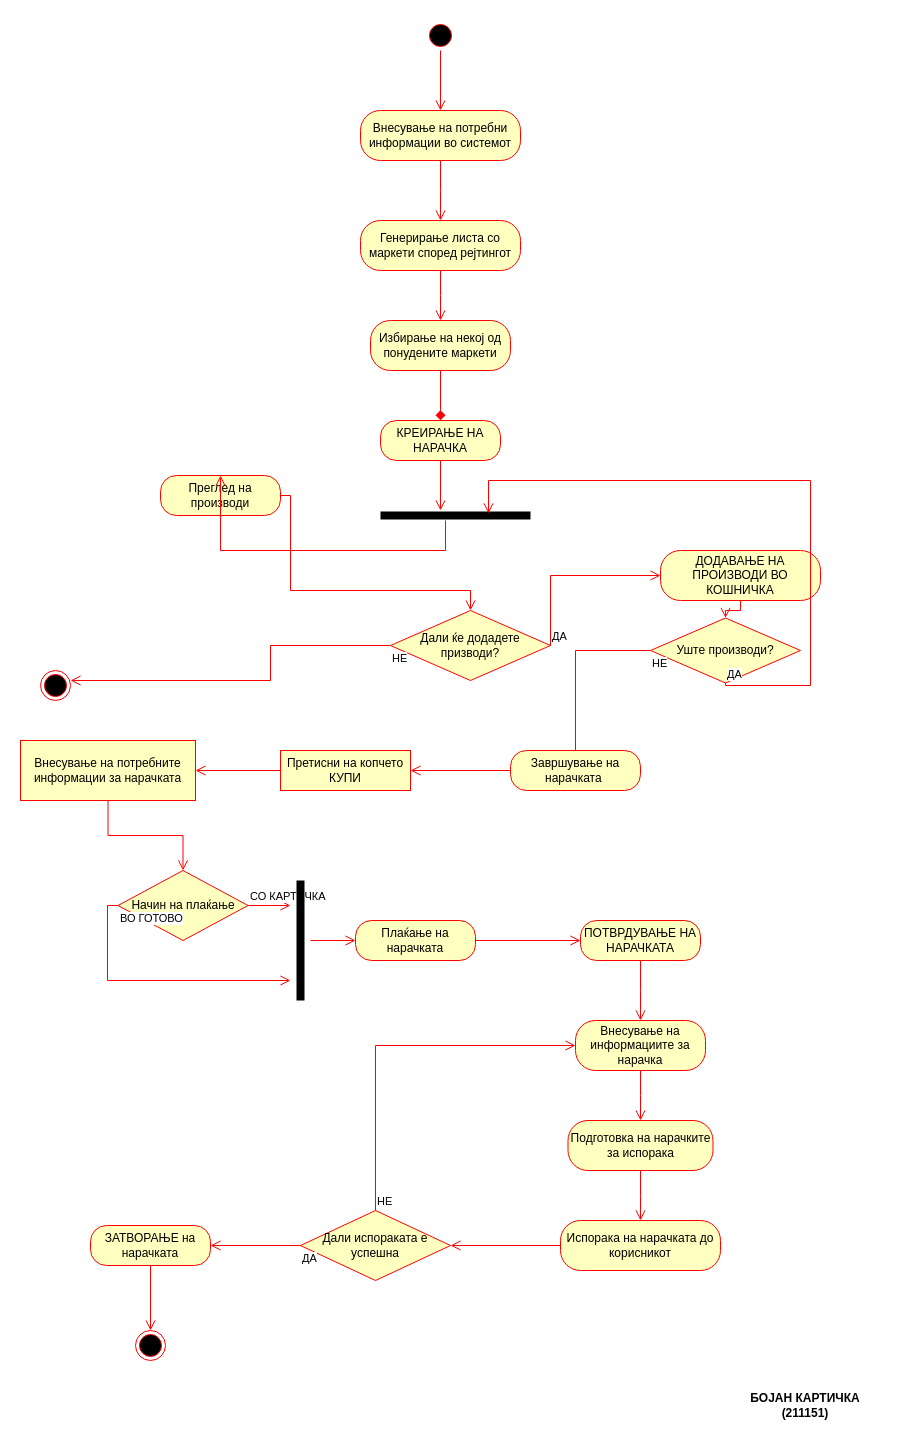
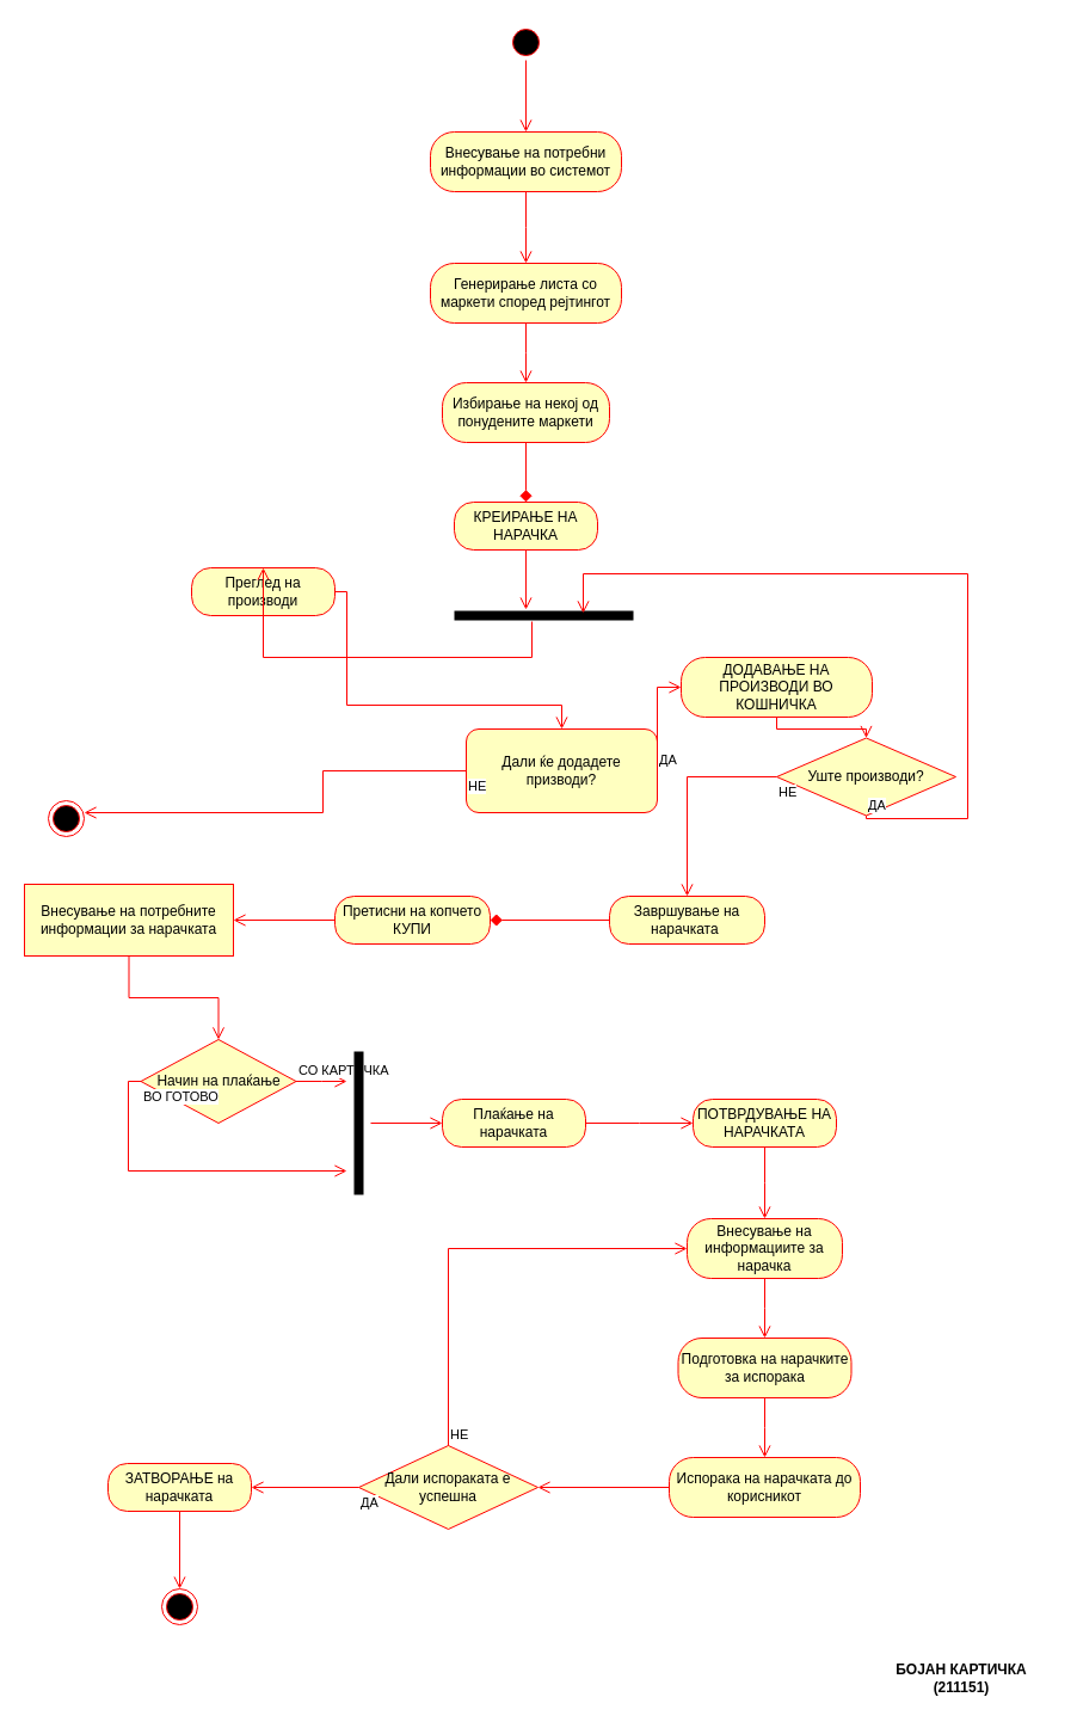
  <mxCell id="0" />
  <mxCell id="1" parent="0" />
  <mxCell id="2" value="" style="ellipse;html=1;shape=startState;fillColor=#000000;strokeColor=#ff0000;" vertex="1" parent="1"><mxGeometry x="425" y="20" width="30" height="30" as="geometry" /></mxCell>
  <mxCell id="3" value="" style="edgeStyle=orthogonalEdgeStyle;html=1;verticalAlign=bottom;endArrow=open;endSize=8;strokeColor=#ff0000;rounded=0;" edge="1" parent="1"><mxGeometry relative="1" as="geometry"><mxPoint x="440" y="110" as="targetPoint" /><mxPoint x="440" y="50" as="sourcePoint" /></mxGeometry></mxCell>
  <mxCell id="4" value="Внесување на потребни информации во системот" style="rounded=1;whiteSpace=wrap;html=1;arcSize=40;fontColor=#000000;fillColor=#ffffc0;strokeColor=#ff0000;" vertex="1" parent="1"><mxGeometry x="360" y="110" width="160" height="50" as="geometry" /></mxCell>
  <mxCell id="5" value="" style="edgeStyle=orthogonalEdgeStyle;html=1;verticalAlign=bottom;endArrow=open;endSize=8;strokeColor=#ff0000;rounded=0;" edge="1" source="4" parent="1"><mxGeometry relative="1" as="geometry"><mxPoint x="440" y="220" as="targetPoint" /></mxGeometry></mxCell>
  <mxCell id="6" value="Генерирање листа со маркети според рејтингот" style="rounded=1;whiteSpace=wrap;html=1;arcSize=40;fontColor=#000000;fillColor=#ffffc0;strokeColor=#ff0000;" vertex="1" parent="1"><mxGeometry x="360" y="220" width="160" height="50" as="geometry" /></mxCell>
  <mxCell id="7" value="" style="edgeStyle=orthogonalEdgeStyle;html=1;verticalAlign=bottom;endArrow=open;endSize=8;strokeColor=#ff0000;rounded=0;" edge="1" source="6" parent="1"><mxGeometry relative="1" as="geometry"><mxPoint x="440" y="320" as="targetPoint" /></mxGeometry></mxCell>
  <mxCell id="8" value="Избирање на некој од понудените маркети" style="rounded=1;whiteSpace=wrap;html=1;arcSize=40;fontColor=#000000;fillColor=#ffffc0;strokeColor=#ff0000;" vertex="1" parent="1"><mxGeometry x="370" y="320" width="140" height="50" as="geometry" /></mxCell>
  <mxCell id="9" value="" style="edgeStyle=orthogonalEdgeStyle;html=1;verticalAlign=bottom;endArrow=diamond;endSize=8;strokeColor=#ff0000;rounded=0;entryX=0.5;entryY=0;entryDx=0;entryDy=0;" edge="1" source="8" parent="1" target="10"><mxGeometry relative="1" as="geometry"><mxPoint x="400" y="390" as="targetPoint" /><Array as="points" /></mxGeometry></mxCell>
  <mxCell id="10" value="КРЕИРАЊЕ НА НАРАЧКА" style="rounded=1;whiteSpace=wrap;html=1;arcSize=40;fontColor=#000000;fillColor=#ffffc0;strokeColor=#ff0000;" vertex="1" parent="1"><mxGeometry x="380" y="420" width="120" height="40" as="geometry" /></mxCell>
  <mxCell id="11" value="" style="edgeStyle=orthogonalEdgeStyle;html=1;verticalAlign=bottom;endArrow=open;endSize=8;strokeColor=#ff0000;rounded=0;" edge="1" source="10" parent="1"><mxGeometry relative="1" as="geometry"><mxPoint x="440" y="510" as="targetPoint" /><Array as="points"><mxPoint x="440" y="510" /><mxPoint x="440" y="510" /></Array></mxGeometry></mxCell>
  <mxCell id="12" value="" style="line;strokeWidth=8;fillColor=none;align=left;verticalAlign=middle;spacingTop=-1;spacingLeft=3;spacingRight=3;rotatable=0;labelPosition=right;points=[];portConstraint=eastwest;" vertex="1" parent="1"><mxGeometry x="380" y="510" width="150" height="10" as="geometry" /></mxCell>
  <mxCell id="13" value="Преглед на производи" style="rounded=1;whiteSpace=wrap;html=1;arcSize=40;fontColor=#000000;fillColor=#ffffc0;strokeColor=#ff0000;" vertex="1" parent="1"><mxGeometry x="160" y="475" width="120" height="40" as="geometry" /></mxCell>
- <mxCell id="14" value="ДОДАВАЊЕ НА ПРОИЗВОДИ ВО КОШНИЧКА" style="rounded=1;whiteSpace=wrap;html=1;arcSize=40;fontColor=#000000;fillColor=#ffffc0;strokeColor=#ff0000;" vertex="1" parent="1"><mxGeometry x="660" y="550" width="160" height="50" as="geometry" /></mxCell>
+ <mxCell id="14" value="ДОДАВАЊЕ НА ПРОИЗВОДИ ВО КОШНИЧКА" style="rounded=1;whiteSpace=wrap;html=1;arcSize=40;fontColor=#000000;fillColor=#ffffc0;strokeColor=#ff0000;" vertex="1" parent="1"><mxGeometry x="570" y="550" width="160" height="50" as="geometry" /></mxCell>
  <mxCell id="15" value="Завршување на нарачката&amp;nbsp;" style="rounded=1;whiteSpace=wrap;html=1;arcSize=40;fontColor=#000000;fillColor=#ffffc0;strokeColor=#ff0000;" vertex="1" parent="1"><mxGeometry x="510" y="750" width="130" height="40" as="geometry" /></mxCell>
  <mxCell id="16" value="Внесување на потребните информации за нарачката" style="whiteSpace=wrap;html=1;arcSize=40;fontColor=#000000;fillColor=#ffffc0;strokeColor=#ff0000;rounded=0;" vertex="1" parent="1"><mxGeometry x="20" y="740" width="175" height="60" as="geometry" /></mxCell>
  <mxCell id="17" value="" style="edgeStyle=orthogonalEdgeStyle;html=1;verticalAlign=bottom;endArrow=open;endSize=8;strokeColor=#ff0000;rounded=0;exitX=0.5;exitY=1;exitDx=0;exitDy=0;entryX=0.5;entryY=0;entryDx=0;entryDy=0;" edge="1" parent="1" source="14" target="24"><mxGeometry relative="1" as="geometry"><mxPoint x="640" y="680" as="targetPoint" /><mxPoint x="640" y="640" as="sourcePoint" /></mxGeometry></mxCell>
- <mxCell id="18" value="Дали ќе додадете призводи?" style="rhombus;whiteSpace=wrap;html=1;fillColor=#ffffc0;strokeColor=#ff0000;" vertex="1" parent="1"><mxGeometry x="390" y="610" width="160" height="70" as="geometry" /></mxCell>
+ <mxCell id="18" value="Дали ќе додадете призводи?" style="whiteSpace=wrap;html=1;fillColor=#ffffc0;strokeColor=#ff0000;rounded=1;" vertex="1" parent="1"><mxGeometry x="390" y="610" width="160" height="70" as="geometry" /></mxCell>
  <mxCell id="19" value="ДА" style="edgeStyle=orthogonalEdgeStyle;html=1;align=left;verticalAlign=bottom;endArrow=open;endSize=8;strokeColor=#ff0000;rounded=0;entryX=0;entryY=0.5;entryDx=0;entryDy=0;exitX=1;exitY=0.5;exitDx=0;exitDy=0;" edge="1" source="18" parent="1" target="14"><mxGeometry x="-1" relative="1" as="geometry"><mxPoint x="630" y="600" as="targetPoint" /><Array as="points"><mxPoint x="550" y="575" /></Array></mxGeometry></mxCell>
  <mxCell id="20" value="НЕ" style="edgeStyle=orthogonalEdgeStyle;html=1;align=left;verticalAlign=top;endArrow=open;endSize=8;strokeColor=#ff0000;rounded=0;exitX=0;exitY=0.5;exitDx=0;exitDy=0;" edge="1" source="18" parent="1"><mxGeometry x="-1" relative="1" as="geometry"><mxPoint x="70" y="680" as="targetPoint" /><Array as="points"><mxPoint x="270" y="645" /><mxPoint x="270" y="680" /></Array></mxGeometry></mxCell>
  <mxCell id="21" value="" style="edgeStyle=orthogonalEdgeStyle;html=1;verticalAlign=bottom;endArrow=open;endSize=8;strokeColor=#ff0000;rounded=0;entryX=0.5;entryY=0;entryDx=0;entryDy=0;" edge="1" parent="1" source="12" target="13"><mxGeometry relative="1" as="geometry"><mxPoint x="250" y="605" as="targetPoint" /><mxPoint x="390" y="540" as="sourcePoint" /><Array as="points"><mxPoint x="445" y="550" /><mxPoint x="220" y="550" /></Array></mxGeometry></mxCell>
  <mxCell id="22" value="" style="edgeStyle=orthogonalEdgeStyle;html=1;verticalAlign=bottom;endArrow=open;endSize=8;strokeColor=#ff0000;rounded=0;exitX=1;exitY=0.5;exitDx=0;exitDy=0;entryX=0.5;entryY=0;entryDx=0;entryDy=0;" edge="1" parent="1" source="13" target="18"><mxGeometry relative="1" as="geometry"><mxPoint x="230" y="675" as="targetPoint" /><mxPoint x="330" y="610" as="sourcePoint" /><Array as="points"><mxPoint x="290" y="590" /><mxPoint x="470" y="590" /></Array></mxGeometry></mxCell>
  <mxCell id="23" value="" style="ellipse;html=1;shape=endState;fillColor=#000000;strokeColor=#ff0000;" vertex="1" parent="1"><mxGeometry x="40" y="670" width="30" height="30" as="geometry" /></mxCell>
  <mxCell id="24" value="Уште производи?" style="rhombus;whiteSpace=wrap;html=1;fillColor=#ffffc0;strokeColor=#ff0000;" vertex="1" parent="1"><mxGeometry x="650" y="617.5" width="150" height="65" as="geometry" /></mxCell>
  <mxCell id="25" value="ДА" style="edgeStyle=orthogonalEdgeStyle;html=1;align=left;verticalAlign=bottom;endArrow=open;endSize=8;strokeColor=#ff0000;rounded=0;entryX=0.72;entryY=0.294;entryDx=0;entryDy=0;entryPerimeter=0;" edge="1" source="24" parent="1" target="12"><mxGeometry x="-1" relative="1" as="geometry"><mxPoint x="490" y="480" as="targetPoint" /><Array as="points"><mxPoint x="810" y="685" /><mxPoint x="810" y="480" /><mxPoint x="488" y="480" /></Array></mxGeometry></mxCell>
- <mxCell id="26" value="НЕ" style="edgeStyle=orthogonalEdgeStyle;html=1;align=left;verticalAlign=top;endArrow=none;endSize=8;strokeColor=#ff0000;rounded=0;" edge="1" source="24" parent="1" target="15"><mxGeometry x="-1" relative="1" as="geometry"><mxPoint x="700" y="735" as="targetPoint" /></mxGeometry></mxCell>
- <mxCell id="27" value="Претисни на копчето КУПИ" style="whiteSpace=wrap;html=1;arcSize=40;fontColor=#000000;fillColor=#ffffc0;strokeColor=#ff0000;rounded=0;" vertex="1" parent="1"><mxGeometry x="280" y="750" width="130" height="40" as="geometry" /></mxCell>
+ <mxCell id="26" value="НЕ" style="edgeStyle=orthogonalEdgeStyle;html=1;align=left;verticalAlign=top;endArrow=open;endSize=8;strokeColor=#ff0000;rounded=0;" edge="1" source="24" parent="1" target="15"><mxGeometry x="-1" relative="1" as="geometry"><mxPoint x="700" y="735" as="targetPoint" /></mxGeometry></mxCell>
+ <mxCell id="27" value="Претисни на копчето КУПИ" style="rounded=1;whiteSpace=wrap;html=1;arcSize=40;fontColor=#000000;fillColor=#ffffc0;strokeColor=#ff0000;" vertex="1" parent="1"><mxGeometry x="280" y="750" width="130" height="40" as="geometry" /></mxCell>
  <mxCell id="28" value="" style="edgeStyle=orthogonalEdgeStyle;html=1;verticalAlign=bottom;endArrow=open;endSize=8;strokeColor=#ff0000;rounded=0;entryX=1;entryY=0.5;entryDx=0;entryDy=0;" edge="1" source="27" parent="1" target="16"><mxGeometry relative="1" as="geometry"><mxPoint x="380" y="860" as="targetPoint" /></mxGeometry></mxCell>
- <mxCell id="29" value="" style="edgeStyle=orthogonalEdgeStyle;html=1;verticalAlign=bottom;endArrow=open;endSize=8;strokeColor=#ff0000;rounded=0;entryX=1;entryY=0.5;entryDx=0;entryDy=0;exitX=0;exitY=0.5;exitDx=0;exitDy=0;" edge="1" parent="1" source="15" target="27"><mxGeometry relative="1" as="geometry"><mxPoint x="460" y="830" as="targetPoint" /><mxPoint x="510" y="769" as="sourcePoint" /></mxGeometry></mxCell>
+ <mxCell id="29" value="" style="edgeStyle=orthogonalEdgeStyle;html=1;verticalAlign=bottom;endArrow=diamond;endSize=8;strokeColor=#ff0000;rounded=0;entryX=1;entryY=0.5;entryDx=0;entryDy=0;exitX=0;exitY=0.5;exitDx=0;exitDy=0;" edge="1" parent="1" source="15" target="27"><mxGeometry relative="1" as="geometry"><mxPoint x="460" y="830" as="targetPoint" /><mxPoint x="510" y="769" as="sourcePoint" /></mxGeometry></mxCell>
  <mxCell id="30" value="Начин на плаќање" style="rhombus;whiteSpace=wrap;html=1;fillColor=#ffffc0;strokeColor=#ff0000;" vertex="1" parent="1"><mxGeometry x="117.5" y="870" width="130" height="70" as="geometry" /></mxCell>
  <mxCell id="31" value="СО КАРТИЧКА" style="edgeStyle=orthogonalEdgeStyle;html=1;align=left;verticalAlign=bottom;endArrow=open;endSize=8;strokeColor=#ff0000;rounded=0;" edge="1" source="30" parent="1"><mxGeometry x="-1" relative="1" as="geometry"><mxPoint x="290" y="905" as="targetPoint" /></mxGeometry></mxCell>
  <mxCell id="32" value="ВО ГОТОВО" style="edgeStyle=orthogonalEdgeStyle;html=1;align=left;verticalAlign=top;endArrow=open;endSize=8;strokeColor=#ff0000;rounded=0;" edge="1" source="30" parent="1"><mxGeometry x="-1" relative="1" as="geometry"><mxPoint x="290" y="980" as="targetPoint" /><Array as="points"><mxPoint x="107" y="980" /></Array></mxGeometry></mxCell>
  <mxCell id="33" value="" style="edgeStyle=orthogonalEdgeStyle;html=1;verticalAlign=bottom;endArrow=open;endSize=8;strokeColor=#ff0000;rounded=0;entryX=0.5;entryY=0;entryDx=0;entryDy=0;exitX=0.5;exitY=1;exitDx=0;exitDy=0;" edge="1" parent="1" source="16" target="30"><mxGeometry relative="1" as="geometry"><mxPoint x="15" y="820" as="targetPoint" /><mxPoint x="100" y="820" as="sourcePoint" /></mxGeometry></mxCell>
  <mxCell id="34" value="" style="endArrow=none;html=1;rounded=0;strokeWidth=8;" edge="1" parent="1"><mxGeometry width="50" height="50" relative="1" as="geometry"><mxPoint x="300" y="1000" as="sourcePoint" /><mxPoint x="300" y="880" as="targetPoint" /></mxGeometry></mxCell>
- <mxCell id="35" value="Плаќање на нарачката" style="rounded=1;whiteSpace=wrap;html=1;arcSize=40;fontColor=#000000;fillColor=#ffffc0;strokeColor=#ff0000;" vertex="1" parent="1"><mxGeometry x="355" y="920" width="120" height="40" as="geometry" /></mxCell>
+ <mxCell id="35" value="Плаќање на нарачката" style="rounded=1;whiteSpace=wrap;html=1;arcSize=40;fontColor=#000000;fillColor=#ffffc0;strokeColor=#ff0000;" vertex="1" parent="1"><mxGeometry x="370" y="920" width="120" height="40" as="geometry" /></mxCell>
  <mxCell id="36" value="" style="edgeStyle=orthogonalEdgeStyle;html=1;verticalAlign=bottom;endArrow=open;endSize=8;strokeColor=#ff0000;rounded=0;exitX=1;exitY=0.5;exitDx=0;exitDy=0;" edge="1" source="35" parent="1"><mxGeometry relative="1" as="geometry"><mxPoint x="580" y="940" as="targetPoint" /></mxGeometry></mxCell>
  <mxCell id="37" value="" style="edgeStyle=orthogonalEdgeStyle;html=1;verticalAlign=bottom;endArrow=open;endSize=8;strokeColor=#ff0000;rounded=0;entryX=0;entryY=0.5;entryDx=0;entryDy=0;" edge="1" parent="1" target="35"><mxGeometry relative="1" as="geometry"><mxPoint x="309.952" y="1010" as="targetPoint" /><mxPoint x="310" y="940" as="sourcePoint" /><Array as="points"><mxPoint x="310" y="940" /></Array></mxGeometry></mxCell>
  <mxCell id="38" value="ПОТВРДУВАЊЕ НА НАРАЧКАТА" style="rounded=1;whiteSpace=wrap;html=1;arcSize=40;fontColor=#000000;fillColor=#ffffc0;strokeColor=#ff0000;" vertex="1" parent="1"><mxGeometry x="580" y="920" width="120" height="40" as="geometry" /></mxCell>
  <mxCell id="39" value="" style="edgeStyle=orthogonalEdgeStyle;html=1;verticalAlign=bottom;endArrow=open;endSize=8;strokeColor=#ff0000;rounded=0;" edge="1" source="38" parent="1"><mxGeometry relative="1" as="geometry"><mxPoint x="640" y="1020" as="targetPoint" /></mxGeometry></mxCell>
  <mxCell id="40" value="Внесување на информациите за нарачка" style="rounded=1;whiteSpace=wrap;html=1;arcSize=40;fontColor=#000000;fillColor=#ffffc0;strokeColor=#ff0000;" vertex="1" parent="1"><mxGeometry x="575" y="1020" width="130" height="50" as="geometry" /></mxCell>
  <mxCell id="41" value="" style="edgeStyle=orthogonalEdgeStyle;html=1;verticalAlign=bottom;endArrow=open;endSize=8;strokeColor=#ff0000;rounded=0;" edge="1" source="40" parent="1"><mxGeometry relative="1" as="geometry"><mxPoint x="640" y="1120" as="targetPoint" /></mxGeometry></mxCell>
  <mxCell id="42" value="Подготовка на нарачките за испорака" style="rounded=1;whiteSpace=wrap;html=1;arcSize=40;fontColor=#000000;fillColor=#ffffc0;strokeColor=#ff0000;" vertex="1" parent="1"><mxGeometry x="567.5" y="1120" width="145" height="50" as="geometry" /></mxCell>
  <mxCell id="43" value="" style="edgeStyle=orthogonalEdgeStyle;html=1;verticalAlign=bottom;endArrow=open;endSize=8;strokeColor=#ff0000;rounded=0;" edge="1" source="42" parent="1"><mxGeometry relative="1" as="geometry"><mxPoint x="640" y="1220" as="targetPoint" /></mxGeometry></mxCell>
  <mxCell id="44" value="Испорака на нарачката до корисникот" style="rounded=1;whiteSpace=wrap;html=1;arcSize=40;fontColor=#000000;fillColor=#ffffc0;strokeColor=#ff0000;" vertex="1" parent="1"><mxGeometry x="560" y="1220" width="160" height="50" as="geometry" /></mxCell>
  <mxCell id="45" value="" style="edgeStyle=orthogonalEdgeStyle;html=1;verticalAlign=bottom;endArrow=open;endSize=8;strokeColor=#ff0000;rounded=0;" edge="1" source="44" parent="1"><mxGeometry relative="1" as="geometry"><mxPoint x="450" y="1245" as="targetPoint" /></mxGeometry></mxCell>
  <mxCell id="46" value="Дали испораката е успешна" style="rhombus;whiteSpace=wrap;html=1;fillColor=#ffffc0;strokeColor=#ff0000;" vertex="1" parent="1"><mxGeometry x="300" y="1210" width="150" height="70" as="geometry" /></mxCell>
  <mxCell id="47" value="НЕ" style="edgeStyle=orthogonalEdgeStyle;html=1;align=left;verticalAlign=bottom;endArrow=open;endSize=8;strokeColor=#ff0000;rounded=0;entryX=0;entryY=0.5;entryDx=0;entryDy=0;" edge="1" source="46" parent="1" target="40"><mxGeometry x="-1" relative="1" as="geometry"><mxPoint x="400" y="1140" as="targetPoint" /><Array as="points"><mxPoint x="375" y="1045" /></Array></mxGeometry></mxCell>
  <mxCell id="48" value="ДА" style="edgeStyle=orthogonalEdgeStyle;html=1;align=left;verticalAlign=top;endArrow=open;endSize=8;strokeColor=#ff0000;rounded=0;" edge="1" source="46" parent="1"><mxGeometry x="-1" relative="1" as="geometry"><mxPoint x="210" y="1245" as="targetPoint" /></mxGeometry></mxCell>
  <mxCell id="49" value="ЗАТВОРАЊЕ на нарачката" style="rounded=1;whiteSpace=wrap;html=1;arcSize=40;fontColor=#000000;fillColor=#ffffc0;strokeColor=#ff0000;" vertex="1" parent="1"><mxGeometry x="90" y="1225" width="120" height="40" as="geometry" /></mxCell>
  <mxCell id="50" value="" style="edgeStyle=orthogonalEdgeStyle;html=1;verticalAlign=bottom;endArrow=open;endSize=8;strokeColor=#ff0000;rounded=0;" edge="1" source="49" parent="1"><mxGeometry relative="1" as="geometry"><mxPoint x="150" y="1330" as="targetPoint" /></mxGeometry></mxCell>
  <mxCell id="51" value="" style="ellipse;html=1;shape=endState;fillColor=#000000;strokeColor=#ff0000;" vertex="1" parent="1"><mxGeometry x="135" y="1330" width="30" height="30" as="geometry" /></mxCell>
  <mxCell id="52" value="&lt;b&gt;БОЈАН КАРТИЧКА&lt;br&gt;(211151)&lt;/b&gt;" style="text;html=1;strokeColor=none;fillColor=none;align=center;verticalAlign=middle;whiteSpace=wrap;rounded=0;strokeWidth=1;" vertex="1" parent="1"><mxGeometry x="730" y="1380" width="150" height="50" as="geometry" /></mxCell>
